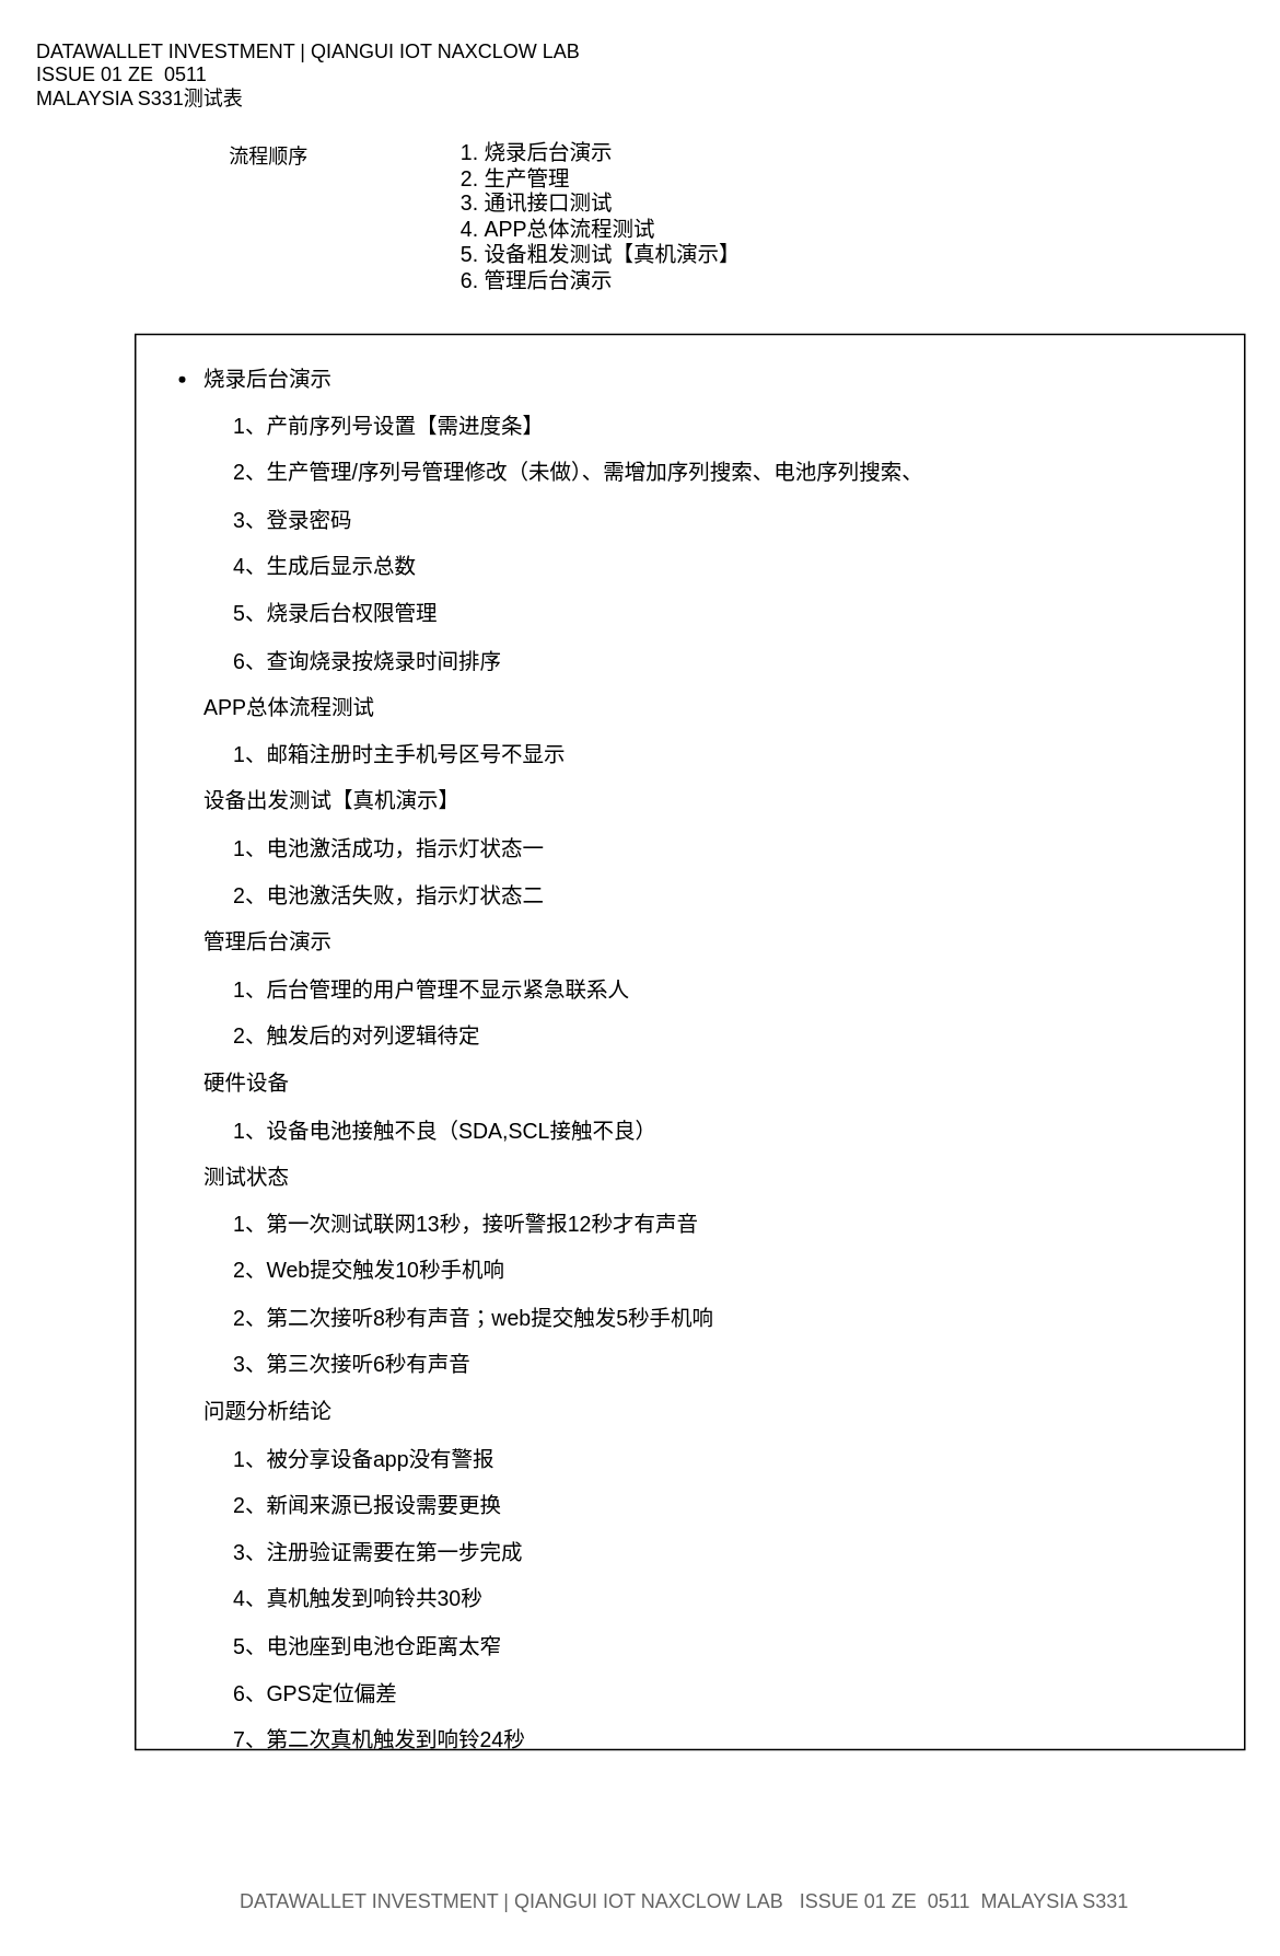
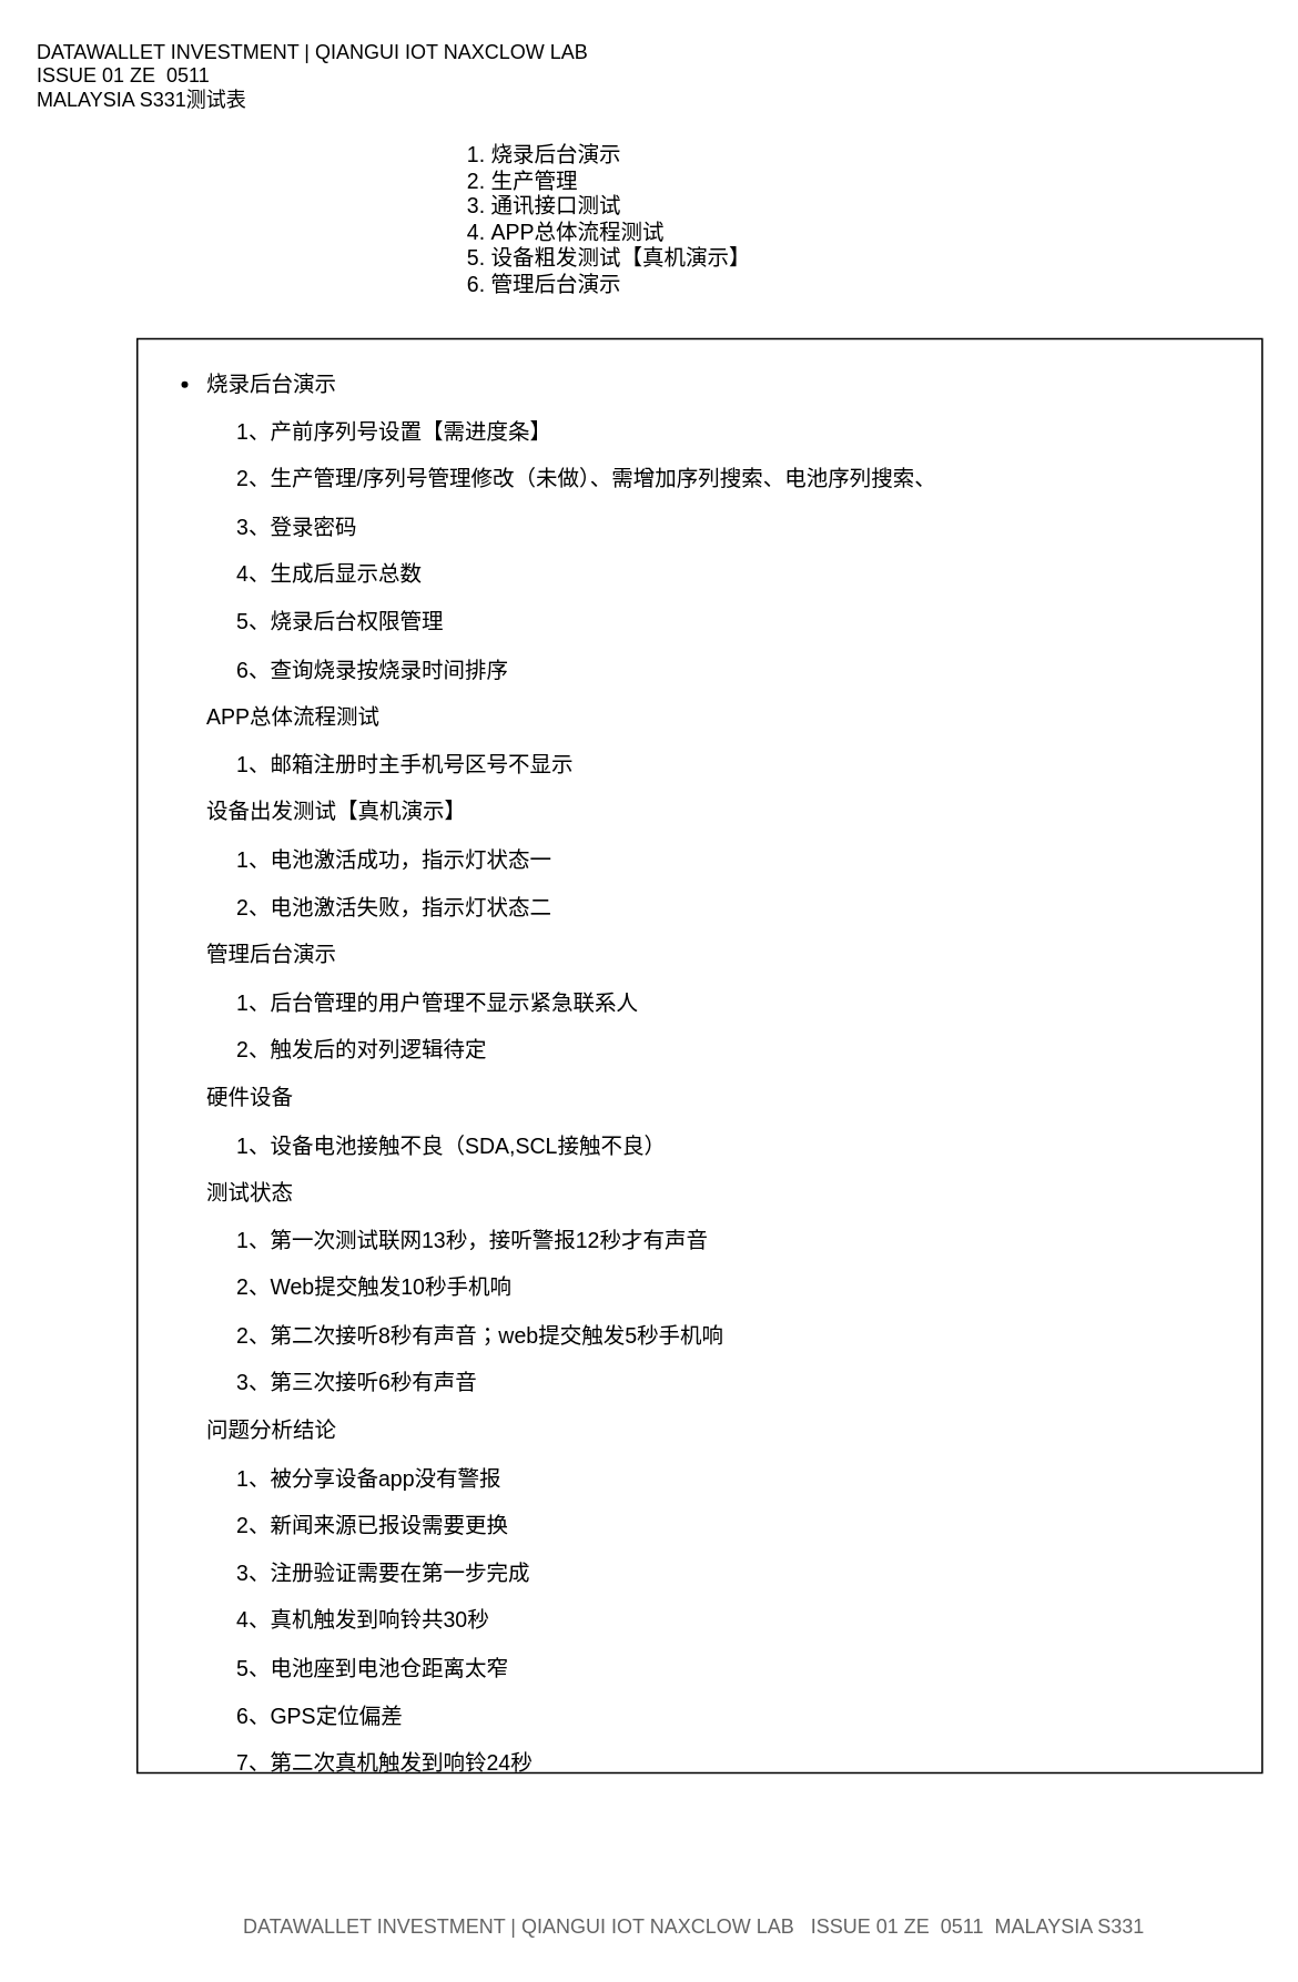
  <mxCell id="0" />
  <mxCell id="1" parent="0" />
  <mxCell id="2" value="&lt;ol style=&quot;font-size: 13px&quot;&gt;&lt;li style=&quot;font-size: 13px&quot;&gt;烧录后台演示&amp;nbsp; &amp;nbsp; &amp;nbsp; &amp;nbsp; &amp;nbsp; &amp;nbsp; &amp;nbsp; &amp;nbsp; &amp;nbsp; &amp;nbsp; &amp;nbsp; &amp;nbsp; &amp;nbsp; &amp;nbsp; &amp;nbsp; &amp;nbsp; &amp;nbsp; &amp;nbsp; &amp;nbsp; &amp;nbsp; &amp;nbsp; &amp;nbsp; &amp;nbsp; &amp;nbsp;&lt;/li&gt;&lt;li style=&quot;font-size: 13px&quot;&gt;生产管理&lt;/li&gt;&lt;li style=&quot;font-size: 13px&quot;&gt;通讯接口测试&lt;/li&gt;&lt;li style=&quot;font-size: 13px&quot;&gt;APP总体流程测试&lt;/li&gt;&lt;li style=&quot;font-size: 13px&quot;&gt;设备粗发测试【真机演示】&lt;/li&gt;&lt;li style=&quot;font-size: 13px&quot;&gt;管理后台演示&lt;/li&gt;&lt;/ol&gt;" style="text;strokeColor=none;fillColor=none;html=1;whiteSpace=wrap;verticalAlign=middle;overflow=hidden;fontSize=13;fontFamily=Helvetica;" parent="1" vertex="1"><mxGeometry x="253" y="69" width="453" height="111" as="geometry" /></mxCell>
  <mxCell id="3" value="DATAWALLET INVESTMENT | QIANGUI IOT NAXCLOW LAB&lt;br&gt;ISSUE 01 ZE&amp;nbsp; 0511 &lt;br&gt;MALAYSIA S331测试表&amp;nbsp;&lt;br&gt;" style="text;html=1;strokeColor=none;fillColor=none;align=left;verticalAlign=middle;whiteSpace=wrap;rounded=0;" parent="1" vertex="1"><mxGeometry x="20" y="20" width="397" height="49" as="geometry" /></mxCell>
  <mxCell id="4" value="DATAWALLET INVESTMENT | QIANGUI IOT NAXCLOW LAB&amp;nbsp; &amp;nbsp;ISSUE 01 ZE&amp;nbsp; 0511&amp;nbsp; MALAYSIA S331&lt;br&gt;" style="text;html=1;strokeColor=none;fillColor=none;align=left;verticalAlign=middle;whiteSpace=wrap;rounded=0;fontColor=#636363;" parent="1" vertex="1"><mxGeometry x="144" y="1147.5" width="570" height="21" as="geometry" /></mxCell>
- <mxCell id="5" value="流程顺序" style="text;html=1;strokeColor=none;fillColor=none;align=center;verticalAlign=middle;whiteSpace=wrap;rounded=0;fontColor=#000000;" parent="1" vertex="1"><mxGeometry x="115.5" y="79" width="95" height="32" as="geometry" /></mxCell>
  <mxCell id="6" value="&lt;ul&gt;&lt;li&gt;&lt;p&gt;&lt;span&gt;烧录后台演示&lt;/span&gt;&lt;/p&gt;&lt;p&gt;&lt;span lang=&quot;EN-US&quot;&gt;&amp;nbsp; &amp;nbsp; &amp;nbsp;1、&lt;/span&gt;&lt;span&gt;产前序列号设置&lt;/span&gt;&lt;span&gt;【需进度条】&lt;/span&gt;&lt;/p&gt;&lt;p&gt;&lt;span lang=&quot;EN-US&quot;&gt;&amp;nbsp; &amp;nbsp; &amp;nbsp;2、&lt;/span&gt;&lt;span&gt;生产管理&lt;/span&gt;&lt;span lang=&quot;EN-US&quot;&gt;/&lt;/span&gt;&lt;span&gt;序列号管理修改（未做）、需增加序列搜索、电池序列搜索、&lt;/span&gt;&lt;/p&gt;&lt;p&gt;&lt;span lang=&quot;EN-US&quot;&gt;&amp;nbsp; &amp;nbsp; &amp;nbsp;3、&lt;/span&gt;&lt;span&gt;登录密码&lt;/span&gt;&lt;/p&gt;&lt;p&gt;&lt;span lang=&quot;EN-US&quot;&gt;&amp;nbsp; &amp;nbsp; &amp;nbsp;4、&lt;/span&gt;&lt;span&gt;生成后显示总数&lt;/span&gt;&lt;/p&gt;&lt;p&gt;&lt;span lang=&quot;EN-US&quot;&gt;&amp;nbsp; &amp;nbsp; &amp;nbsp;5、&lt;/span&gt;&lt;span&gt;烧录后台权限管理&lt;/span&gt;&lt;/p&gt;&lt;p&gt;&lt;span lang=&quot;EN-US&quot;&gt;&amp;nbsp; &amp;nbsp; &amp;nbsp;6、&lt;/span&gt;&lt;span&gt;查询烧录按烧录时间排序&lt;/span&gt;&lt;/p&gt;&lt;p&gt;&lt;span lang=&quot;EN-US&quot;&gt;APP&lt;/span&gt;&lt;span&gt;总体流程测试&lt;/span&gt;&lt;/p&gt;&lt;p&gt;&lt;span lang=&quot;EN-US&quot;&gt;&amp;nbsp; &amp;nbsp; &amp;nbsp;1、&lt;/span&gt;&lt;span&gt;邮箱注册时主手机号区号不显示&lt;/span&gt;&lt;/p&gt;&lt;p&gt;&lt;span&gt;设备出发测试【真机演示】&lt;/span&gt;&lt;/p&gt;&lt;p&gt;&lt;span lang=&quot;EN-US&quot;&gt;&amp;nbsp; &amp;nbsp; &amp;nbsp;1、&lt;/span&gt;&lt;span&gt;电池激活成功，指示灯状态一&lt;/span&gt;&lt;/p&gt;&lt;p&gt;&lt;span lang=&quot;EN-US&quot;&gt;&amp;nbsp; &amp;nbsp; &amp;nbsp;2、&lt;/span&gt;&lt;span&gt;电池激活失败，指示灯状态二&lt;/span&gt;&lt;/p&gt;&lt;p&gt;&lt;span&gt;管理后台演示&lt;/span&gt;&lt;/p&gt;&lt;p&gt;&lt;span lang=&quot;EN-US&quot;&gt;&amp;nbsp; &amp;nbsp; &amp;nbsp;1、&lt;/span&gt;&lt;span&gt;后台管理的用户管理不显示紧急联系人&lt;/span&gt;&lt;/p&gt;&lt;p&gt;&lt;span lang=&quot;EN-US&quot;&gt;&amp;nbsp; &amp;nbsp; &amp;nbsp;2、&lt;/span&gt;&lt;span&gt;触发后的对列逻辑待定&lt;/span&gt;&lt;/p&gt;&lt;p&gt;&lt;span&gt;硬件设备&lt;/span&gt;&lt;/p&gt;&lt;p&gt;&lt;span lang=&quot;EN-US&quot;&gt;&amp;nbsp; &amp;nbsp; &amp;nbsp;1、&lt;/span&gt;&lt;span&gt;设备电池接触不良（&lt;/span&gt;&lt;span lang=&quot;EN-US&quot;&gt;SDA,SCL&lt;/span&gt;&lt;span&gt;接触不良）&lt;/span&gt;&lt;/p&gt;&lt;p&gt;&lt;span&gt;测试状态&lt;/span&gt;&lt;br&gt;&lt;/p&gt;&lt;p&gt;&lt;span lang=&quot;EN-US&quot;&gt;&amp;nbsp; &amp;nbsp; &amp;nbsp;1、&lt;/span&gt;&lt;span&gt;第一次测试联网&lt;/span&gt;&lt;span lang=&quot;EN-US&quot;&gt;13&lt;/span&gt;&lt;span&gt;秒，&lt;/span&gt;&lt;span&gt;接听警报&lt;/span&gt;&lt;span lang=&quot;EN-US&quot;&gt;12&lt;/span&gt;&lt;span&gt;秒才有声音&lt;/span&gt;&lt;/p&gt;&lt;p&gt;&lt;span lang=&quot;EN-US&quot;&gt;&amp;nbsp; &amp;nbsp; &amp;nbsp;2、Web&lt;/span&gt;&lt;span&gt;提交触发&lt;/span&gt;&lt;span lang=&quot;EN-US&quot;&gt;10&lt;/span&gt;&lt;span&gt;秒手机响&lt;/span&gt;&lt;/p&gt;&lt;p&gt;&lt;span lang=&quot;EN-US&quot;&gt;&amp;nbsp; &amp;nbsp; &amp;nbsp;2、&lt;/span&gt;&lt;span&gt;第二次接听&lt;/span&gt;&lt;span lang=&quot;EN-US&quot;&gt;8&lt;/span&gt;&lt;span&gt;秒有声音；&lt;/span&gt;&lt;span lang=&quot;EN-US&quot;&gt;web&lt;/span&gt;&lt;span&gt;提交触发&lt;/span&gt;&lt;span lang=&quot;EN-US&quot;&gt;5&lt;/span&gt;&lt;span&gt;秒手机响&lt;/span&gt;&lt;/p&gt;&lt;p&gt;&lt;span lang=&quot;EN-US&quot;&gt;&amp;nbsp; &amp;nbsp; &amp;nbsp;3、&lt;/span&gt;&lt;span&gt;第三次接听&lt;/span&gt;&lt;span lang=&quot;EN-US&quot;&gt;6&lt;/span&gt;&lt;span&gt;秒有声音&lt;/span&gt;&lt;/p&gt;&lt;p&gt;&lt;span&gt;问题分析结论&lt;/span&gt;&lt;/p&gt;&lt;p&gt;&lt;span lang=&quot;EN-US&quot;&gt;&amp;nbsp; &amp;nbsp; &amp;nbsp;1、&lt;/span&gt;&lt;span&gt;被分享设备&lt;/span&gt;&lt;span lang=&quot;EN-US&quot;&gt;app&lt;/span&gt;&lt;span&gt;没有警报&lt;/span&gt;&lt;/p&gt;&lt;p&gt;&lt;span lang=&quot;EN-US&quot;&gt;&amp;nbsp; &amp;nbsp; &amp;nbsp;2、&lt;/span&gt;&lt;span&gt;新闻来源已报设需要更换&lt;/span&gt;&lt;/p&gt;&lt;p&gt;&lt;span lang=&quot;EN-US&quot;&gt;&amp;nbsp; &amp;nbsp; &amp;nbsp;3、&lt;/span&gt;&lt;span&gt;注册验证需要在第一步完成&lt;/span&gt;&lt;/p&gt;&lt;p&gt;&lt;span lang=&quot;EN-US&quot;&gt;&amp;nbsp; &amp;nbsp; &amp;nbsp;4、&lt;/span&gt;&lt;span&gt;真机触发到响铃共&lt;/span&gt;&lt;span lang=&quot;EN-US&quot;&gt;30&lt;/span&gt;&lt;span&gt;秒&lt;/span&gt;&lt;/p&gt;&lt;p&gt;&lt;span lang=&quot;EN-US&quot;&gt;&amp;nbsp; &amp;nbsp; &amp;nbsp;5、&lt;/span&gt;&lt;span&gt;电池座到电池仓距离太窄&lt;/span&gt;&lt;/p&gt;&lt;p&gt;&lt;span lang=&quot;EN-US&quot;&gt;&amp;nbsp; &amp;nbsp; &amp;nbsp;6、&lt;/span&gt;&lt;span lang=&quot;EN-US&quot;&gt;GPS&lt;/span&gt;&lt;span&gt;定位偏差&lt;/span&gt;&lt;/p&gt;&lt;p&gt;&lt;span lang=&quot;EN-US&quot;&gt;&amp;nbsp; &amp;nbsp; &amp;nbsp;7、&lt;/span&gt;&lt;span&gt;第二次真机触发到响铃&lt;/span&gt;&lt;span lang=&quot;EN-US&quot;&gt;24&lt;/span&gt;&lt;span&gt;秒&lt;/span&gt;&lt;/p&gt;&lt;/li&gt;&lt;/ul&gt;&lt;div&gt;&lt;span&gt;    &lt;/span&gt;&lt;/div&gt;" style="rounded=0;html=1;fontFamily=Helvetica;fontSize=13;fontColor=#000000;align=left;verticalAlign=top;" parent="1" vertex="1"><mxGeometry x="82" y="203" width="676" height="862" as="geometry" /></mxCell>
